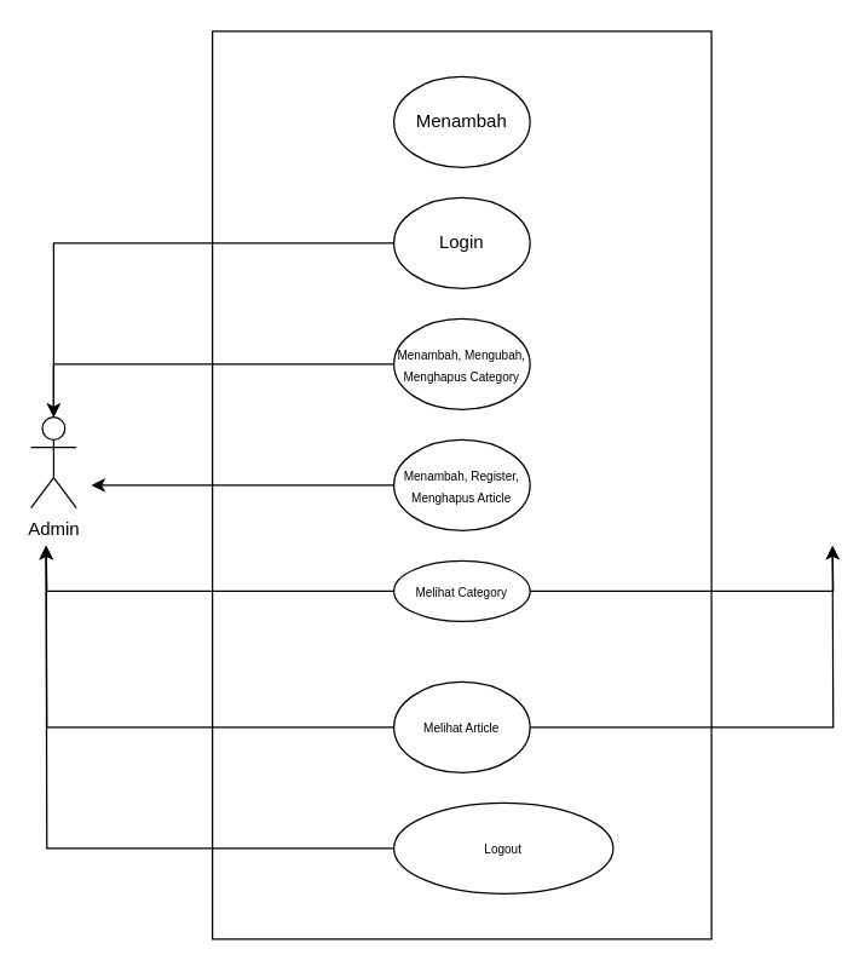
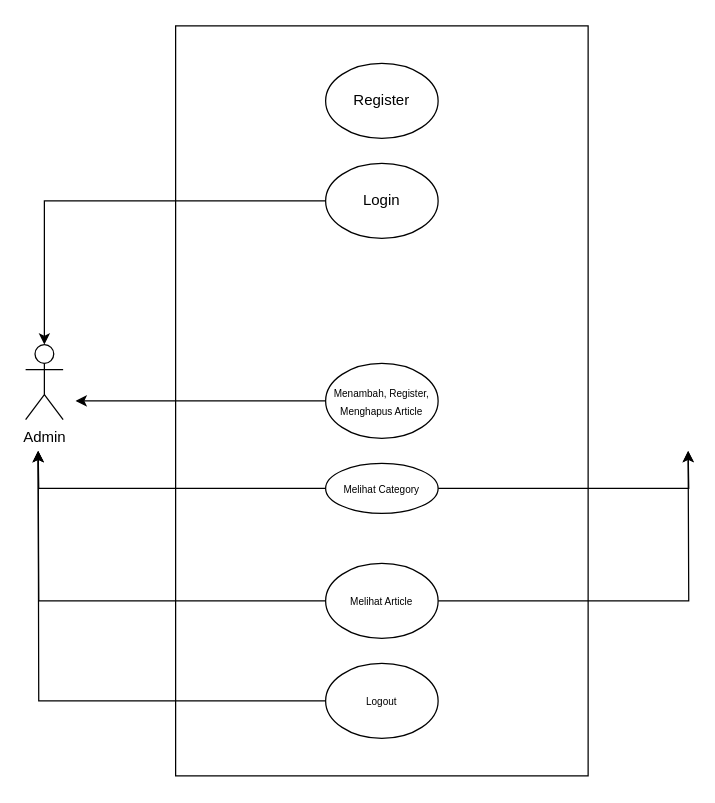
  <mxCell id="0" />
  <mxCell id="1" parent="0" />
  <mxCell id="2" value="" style="rounded=0;whiteSpace=wrap;html=1;" vertex="1" parent="1"><mxGeometry x="140" y="20" width="330" height="600" as="geometry" /></mxCell>
  <mxCell id="3" value="Admin" style="shape=umlActor;verticalLabelPosition=bottom;verticalAlign=top;html=1;outlineConnect=0;" vertex="1" parent="1"><mxGeometry x="20" y="275" width="30" height="60" as="geometry" /></mxCell>
- <mxCell id="4" value="Menambah" style="ellipse;whiteSpace=wrap;html=1;" vertex="1" parent="1"><mxGeometry x="260" y="50" width="90" height="60" as="geometry" /></mxCell>
+ <mxCell id="4" value="Register" style="ellipse;whiteSpace=wrap;html=1;" vertex="1" parent="1"><mxGeometry x="260" y="50" width="90" height="60" as="geometry" /></mxCell>
  <mxCell id="5" style="edgeStyle=orthogonalEdgeStyle;rounded=0;orthogonalLoop=1;jettySize=auto;html=1;entryX=0.5;entryY=0;entryDx=0;entryDy=0;entryPerimeter=0;" edge="1" parent="1" source="6" target="3"><mxGeometry relative="1" as="geometry" /></mxCell>
  <mxCell id="6" value="Login" style="ellipse;whiteSpace=wrap;html=1;" vertex="1" parent="1"><mxGeometry x="260" y="130" width="90" height="60" as="geometry" /></mxCell>
- <mxCell id="7" style="edgeStyle=orthogonalEdgeStyle;rounded=0;orthogonalLoop=1;jettySize=auto;html=1;entryX=0.5;entryY=0;entryDx=0;entryDy=0;entryPerimeter=0;" edge="1" parent="1" source="8" target="3"><mxGeometry relative="1" as="geometry" /></mxCell>
- <mxCell id="8" value="&lt;font style=&quot;font-size: 8px;&quot;&gt;Menambah, Mengubah, Menghapus Category&lt;/font&gt;" style="ellipse;whiteSpace=wrap;html=1;" vertex="1" parent="1"><mxGeometry x="260" y="210" width="90" height="60" as="geometry" /></mxCell>
  <mxCell id="9" style="edgeStyle=orthogonalEdgeStyle;rounded=0;orthogonalLoop=1;jettySize=auto;html=1;" edge="1" parent="1" source="10"><mxGeometry relative="1" as="geometry"><mxPoint x="60" y="320" as="targetPoint" /></mxGeometry></mxCell>
  <mxCell id="10" value="&lt;font style=&quot;font-size: 8px;&quot;&gt;Menambah, Register, Menghapus Article&lt;/font&gt;" style="ellipse;whiteSpace=wrap;html=1;" vertex="1" parent="1"><mxGeometry x="260" y="290" width="90" height="60" as="geometry" /></mxCell>
  <mxCell id="11" style="edgeStyle=orthogonalEdgeStyle;rounded=0;orthogonalLoop=1;jettySize=auto;html=1;" edge="1" parent="1" source="13"><mxGeometry relative="1" as="geometry"><mxPoint x="30" y="360" as="targetPoint" /></mxGeometry></mxCell>
  <mxCell id="12" style="edgeStyle=orthogonalEdgeStyle;rounded=0;orthogonalLoop=1;jettySize=auto;html=1;" edge="1" parent="1" source="13"><mxGeometry relative="1" as="geometry"><mxPoint x="550" y="360" as="targetPoint" /></mxGeometry></mxCell>
  <mxCell id="13" value="&lt;font style=&quot;font-size: 8px;&quot;&gt;Melihat Category&lt;/font&gt;" style="ellipse;whiteSpace=wrap;html=1;" vertex="1" parent="1"><mxGeometry x="260" y="370" width="90" height="40" as="geometry" /></mxCell>
  <mxCell id="14" style="edgeStyle=orthogonalEdgeStyle;rounded=0;orthogonalLoop=1;jettySize=auto;html=1;" edge="1" parent="1" source="16"><mxGeometry relative="1" as="geometry"><mxPoint x="30" y="360" as="targetPoint" /></mxGeometry></mxCell>
  <mxCell id="15" style="edgeStyle=orthogonalEdgeStyle;rounded=0;orthogonalLoop=1;jettySize=auto;html=1;" edge="1" parent="1" source="16"><mxGeometry relative="1" as="geometry"><mxPoint x="550" y="360" as="targetPoint" /></mxGeometry></mxCell>
  <mxCell id="16" value="&lt;font style=&quot;font-size: 8px;&quot;&gt;Melihat Article&lt;/font&gt;" style="ellipse;whiteSpace=wrap;html=1;" vertex="1" parent="1"><mxGeometry x="260" y="450" width="90" height="60" as="geometry" /></mxCell>
  <mxCell id="17" style="edgeStyle=orthogonalEdgeStyle;rounded=0;orthogonalLoop=1;jettySize=auto;html=1;" edge="1" parent="1" source="18"><mxGeometry relative="1" as="geometry"><mxPoint x="30" y="360" as="targetPoint" /></mxGeometry></mxCell>
- <mxCell id="18" value="&lt;font style=&quot;font-size: 8px;&quot;&gt;Logout&lt;/font&gt;" style="ellipse;whiteSpace=wrap;html=1;" vertex="1" parent="1"><mxGeometry x="260" y="530" width="145" height="60" as="geometry" /></mxCell>
+ <mxCell id="18" value="&lt;font style=&quot;font-size: 8px;&quot;&gt;Logout&lt;/font&gt;" style="ellipse;whiteSpace=wrap;html=1;" vertex="1" parent="1"><mxGeometry x="260" y="530" width="90" height="60" as="geometry" /></mxCell>
